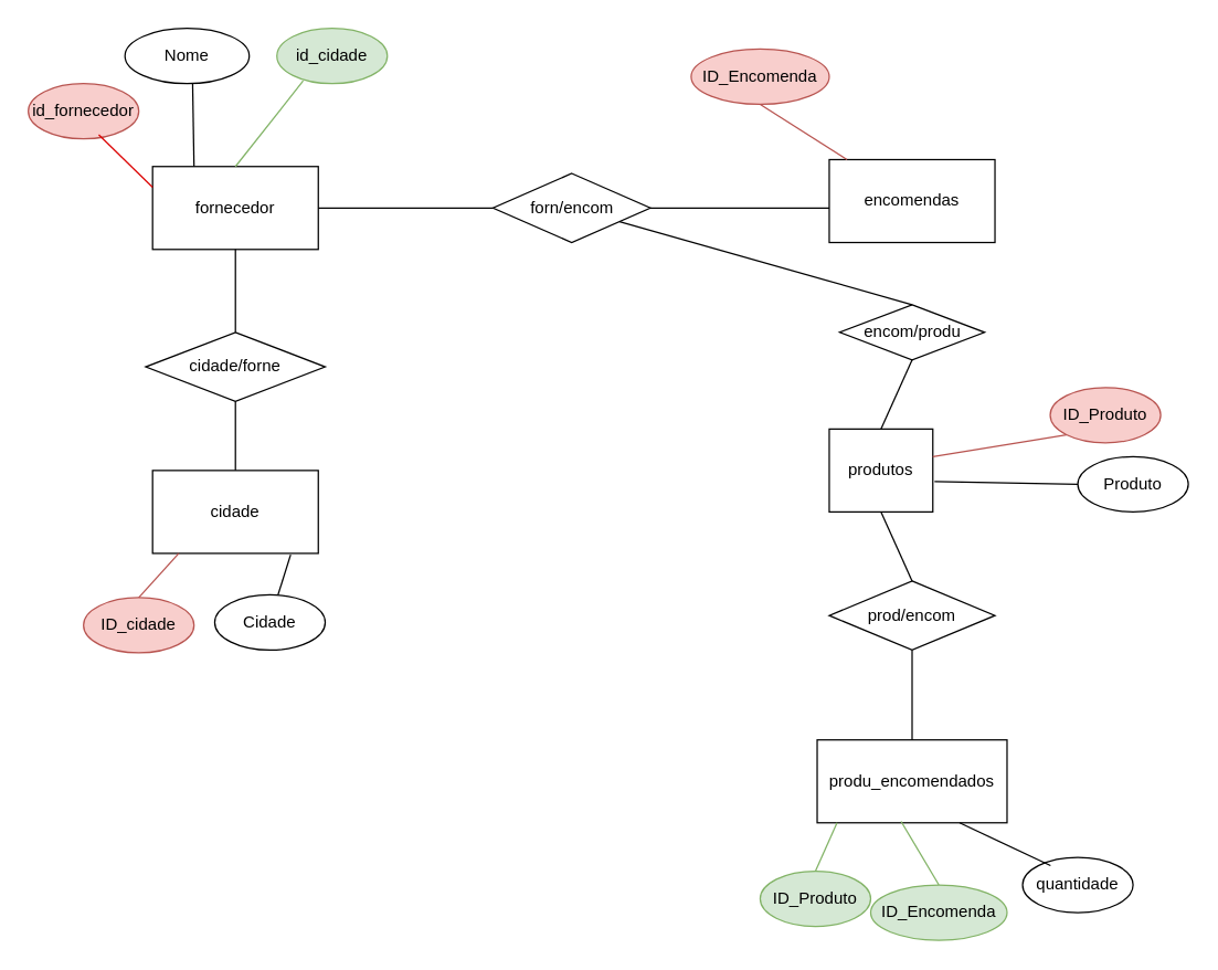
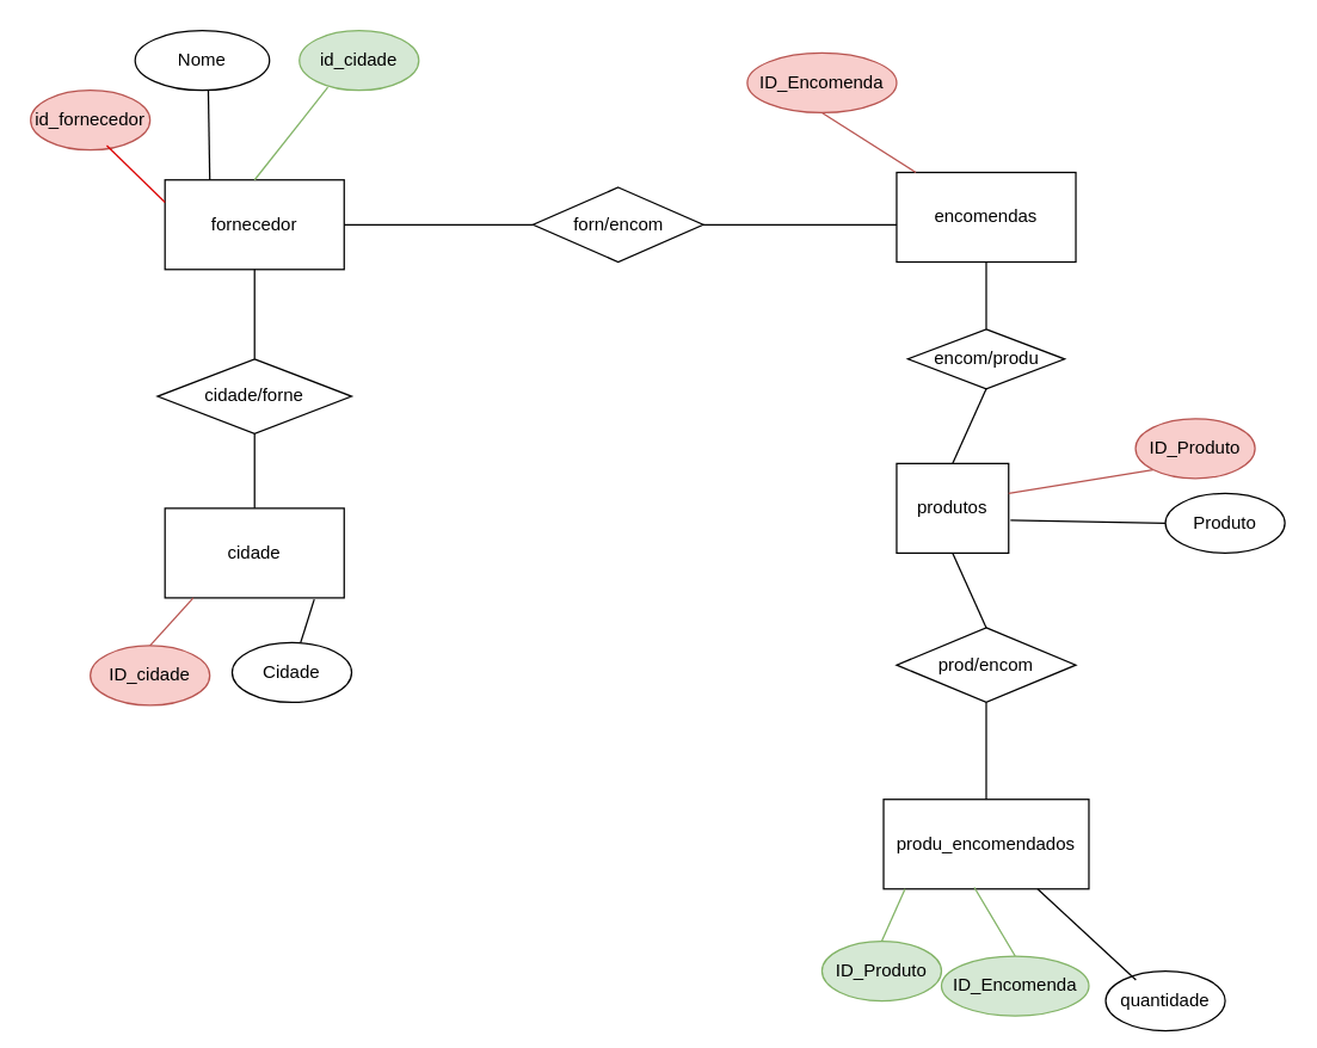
  <mxCell id="0" />
  <mxCell id="1" parent="0" />
  <mxCell id="2" value="fornecedor" style="rounded=0;whiteSpace=wrap;html=1;" vertex="1" parent="1"><mxGeometry x="110" y="120" width="120" height="60" as="geometry" /></mxCell>
  <mxCell id="3" value="produtos" style="rounded=0;whiteSpace=wrap;html=1;" vertex="1" parent="1"><mxGeometry x="600" y="310" width="75" height="60" as="geometry" /></mxCell>
  <mxCell id="4" value="encomendas" style="rounded=0;whiteSpace=wrap;html=1;" vertex="1" parent="1"><mxGeometry x="600" y="115" width="120" height="60" as="geometry" /></mxCell>
  <mxCell id="5" value="id_fornecedor" style="ellipse;whiteSpace=wrap;html=1;fillColor=#f8cecc;strokeColor=#b85450;" vertex="1" parent="1"><mxGeometry x="20" y="60" width="80" height="40" as="geometry" /></mxCell>
  <mxCell id="6" value="Nome" style="ellipse;whiteSpace=wrap;html=1;" vertex="1" parent="1"><mxGeometry x="90" y="20" width="90" height="40" as="geometry" /></mxCell>
  <mxCell id="7" value="id_cidade" style="ellipse;whiteSpace=wrap;html=1;fillColor=#d5e8d4;strokeColor=#82b366;" vertex="1" parent="1"><mxGeometry x="200" y="20" width="80" height="40" as="geometry" /></mxCell>
  <mxCell id="8" value="" style="endArrow=none;html=1;rounded=0;entryX=0.638;entryY=0.925;entryDx=0;entryDy=0;entryPerimeter=0;exitX=0;exitY=0.25;exitDx=0;exitDy=0;strokeColor=light-dark(#dc0404, #ededed);" edge="1" parent="1" source="2" target="5"><mxGeometry width="50" height="50" relative="1" as="geometry"><mxPoint x="50" y="135" as="sourcePoint" /><mxPoint x="100" y="85" as="targetPoint" /></mxGeometry></mxCell>
  <mxCell id="9" value="" style="endArrow=none;html=1;rounded=0;exitX=0.25;exitY=0;exitDx=0;exitDy=0;" edge="1" parent="1" source="2"><mxGeometry width="50" height="50" relative="1" as="geometry"><mxPoint x="130" y="120" as="sourcePoint" /><mxPoint x="139" y="60" as="targetPoint" /></mxGeometry></mxCell>
  <mxCell id="10" value="" style="endArrow=none;html=1;rounded=0;entryX=0.238;entryY=0.95;entryDx=0;entryDy=0;entryPerimeter=0;exitX=0.5;exitY=0;exitDx=0;exitDy=0;fillColor=#d5e8d4;strokeColor=#82b366;" edge="1" parent="1" source="2" target="7"><mxGeometry width="50" height="50" relative="1" as="geometry"><mxPoint x="170" y="130" as="sourcePoint" /><mxPoint x="220" y="80" as="targetPoint" /><Array as="points" /></mxGeometry></mxCell>
  <mxCell id="11" value="ID_Encomenda" style="ellipse;whiteSpace=wrap;html=1;fillColor=#f8cecc;strokeColor=#b85450;" vertex="1" parent="1"><mxGeometry x="500" y="35" width="100" height="40" as="geometry" /></mxCell>
  <mxCell id="12" value="ID_Produto" style="ellipse;whiteSpace=wrap;html=1;fillColor=#f8cecc;strokeColor=#b85450;" vertex="1" parent="1"><mxGeometry x="760" y="280" width="80" height="40" as="geometry" /></mxCell>
  <mxCell id="13" value="Produto" style="ellipse;whiteSpace=wrap;html=1;" vertex="1" parent="1"><mxGeometry x="780" y="330" width="80" height="40" as="geometry" /></mxCell>
  <mxCell id="14" value="" style="endArrow=none;html=1;rounded=0;entryX=1;entryY=0.333;entryDx=0;entryDy=0;entryPerimeter=0;exitX=0;exitY=1;exitDx=0;exitDy=0;strokeColor=#b85450;fillColor=#f8cecc;" edge="1" parent="1" source="12" target="3"><mxGeometry width="50" height="50" relative="1" as="geometry"><mxPoint x="770" y="310" as="sourcePoint" /><mxPoint x="120" y="310" as="targetPoint" /></mxGeometry></mxCell>
  <mxCell id="15" value="" style="endArrow=none;html=1;rounded=0;exitX=0;exitY=0.5;exitDx=0;exitDy=0;entryX=1.017;entryY=0.633;entryDx=0;entryDy=0;entryPerimeter=0;" edge="1" parent="1" source="13" target="3"><mxGeometry width="50" height="50" relative="1" as="geometry"><mxPoint x="140" y="360" as="sourcePoint" /><mxPoint x="649" y="373" as="targetPoint" /></mxGeometry></mxCell>
  <mxCell id="16" value="" style="endArrow=none;html=1;rounded=0;entryX=0.5;entryY=1;entryDx=0;entryDy=0;fillColor=#f8cecc;strokeColor=#b85450;" edge="1" parent="1" source="4" target="11"><mxGeometry width="50" height="50" relative="1" as="geometry"><mxPoint x="390" y="300" as="sourcePoint" /><mxPoint x="440" y="250" as="targetPoint" /></mxGeometry></mxCell>
  <mxCell id="17" value="forn/encom" style="rhombus;whiteSpace=wrap;html=1;" vertex="1" parent="1"><mxGeometry x="356.5" y="125" width="114" height="50" as="geometry" /></mxCell>
  <mxCell id="18" value="" style="endArrow=none;html=1;rounded=0;entryX=1;entryY=0.5;entryDx=0;entryDy=0;exitX=0;exitY=0.5;exitDx=0;exitDy=0;" edge="1" parent="1" source="17" target="2"><mxGeometry width="50" height="50" relative="1" as="geometry"><mxPoint x="260" y="190" as="sourcePoint" /><mxPoint x="310" y="140" as="targetPoint" /></mxGeometry></mxCell>
  <mxCell id="19" value="" style="endArrow=none;html=1;rounded=0;entryX=1;entryY=0.5;entryDx=0;entryDy=0;" edge="1" parent="1" target="17"><mxGeometry width="50" height="50" relative="1" as="geometry"><mxPoint x="600" y="150" as="sourcePoint" /><mxPoint x="530" y="150" as="targetPoint" /></mxGeometry></mxCell>
  <mxCell id="20" value="encom/produ" style="rhombus;whiteSpace=wrap;html=1;" vertex="1" parent="1"><mxGeometry x="607.5" y="220" width="105" height="40" as="geometry" /></mxCell>
- <mxCell id="21" value="" style="endArrow=none;html=1;rounded=0;exitX=0.5;exitY=0;exitDx=0;exitDy=0;" edge="1" parent="1" source="20" target="17"><mxGeometry width="50" height="50" relative="1" as="geometry"><mxPoint x="440" y="300" as="sourcePoint" /><mxPoint x="490" y="250" as="targetPoint" /></mxGeometry></mxCell>
+ <mxCell id="21" value="" style="endArrow=none;html=1;rounded=0;entryX=0.5;entryY=1;entryDx=0;entryDy=0;exitX=0.5;exitY=0;exitDx=0;exitDy=0;" edge="1" parent="1" source="20" target="4"><mxGeometry width="50" height="50" relative="1" as="geometry"><mxPoint x="440" y="300" as="sourcePoint" /><mxPoint x="490" y="250" as="targetPoint" /></mxGeometry></mxCell>
  <mxCell id="22" value="" style="endArrow=none;html=1;rounded=0;entryX=0.5;entryY=1;entryDx=0;entryDy=0;exitX=0.5;exitY=0;exitDx=0;exitDy=0;" edge="1" parent="1" source="3" target="20"><mxGeometry width="50" height="50" relative="1" as="geometry"><mxPoint x="440" y="300" as="sourcePoint" /><mxPoint x="490" y="250" as="targetPoint" /></mxGeometry></mxCell>
  <mxCell id="23" value="cidade" style="rounded=0;whiteSpace=wrap;html=1;" vertex="1" parent="1"><mxGeometry x="110" y="340" width="120" height="60" as="geometry" /></mxCell>
  <mxCell id="24" value="ID_cidade" style="ellipse;whiteSpace=wrap;html=1;fillColor=#f8cecc;strokeColor=#b85450;" vertex="1" parent="1"><mxGeometry x="60" y="432" width="80" height="40" as="geometry" /></mxCell>
  <mxCell id="25" value="" style="endArrow=none;html=1;rounded=0;entryX=0.158;entryY=1;entryDx=0;entryDy=0;entryPerimeter=0;exitX=0.5;exitY=0;exitDx=0;exitDy=0;fillColor=#f8cecc;strokeColor=#b85450;" edge="1" parent="1" source="24" target="23"><mxGeometry width="50" height="50" relative="1" as="geometry"><mxPoint x="-390" y="392" as="sourcePoint" /><mxPoint x="134" y="390" as="targetPoint" /></mxGeometry></mxCell>
  <mxCell id="26" style="edgeStyle=orthogonalEdgeStyle;rounded=0;orthogonalLoop=1;jettySize=auto;html=1;exitX=0.5;exitY=1;exitDx=0;exitDy=0;" edge="1" parent="1"><mxGeometry relative="1" as="geometry"><mxPoint x="190" y="472" as="sourcePoint" /><mxPoint x="190" y="472" as="targetPoint" /></mxGeometry></mxCell>
  <mxCell id="27" value="Cidade" style="ellipse;whiteSpace=wrap;html=1;" vertex="1" parent="1"><mxGeometry x="155" y="430" width="80" height="40" as="geometry" /></mxCell>
  <mxCell id="28" value="" style="endArrow=none;html=1;rounded=0;entryX=0.833;entryY=1.017;entryDx=0;entryDy=0;entryPerimeter=0;" edge="1" parent="1" source="27" target="23"><mxGeometry width="50" height="50" relative="1" as="geometry"><mxPoint x="210" y="440" as="sourcePoint" /><mxPoint x="260" y="390" as="targetPoint" /></mxGeometry></mxCell>
  <mxCell id="29" value="cidade/forne" style="rhombus;whiteSpace=wrap;html=1;" vertex="1" parent="1"><mxGeometry x="105" y="240" width="130" height="50" as="geometry" /></mxCell>
  <mxCell id="30" value="" style="endArrow=none;html=1;rounded=0;entryX=0.5;entryY=1;entryDx=0;entryDy=0;exitX=0.5;exitY=0;exitDx=0;exitDy=0;" edge="1" parent="1" source="29" target="2"><mxGeometry width="50" height="50" relative="1" as="geometry"><mxPoint x="430" y="300" as="sourcePoint" /><mxPoint x="480" y="250" as="targetPoint" /></mxGeometry></mxCell>
  <mxCell id="31" value="" style="endArrow=none;html=1;rounded=0;entryX=0.5;entryY=1;entryDx=0;entryDy=0;" edge="1" parent="1" source="23" target="29"><mxGeometry width="50" height="50" relative="1" as="geometry"><mxPoint x="430" y="300" as="sourcePoint" /><mxPoint x="480" y="250" as="targetPoint" /></mxGeometry></mxCell>
  <mxCell id="32" value="prod/encom" style="rhombus;whiteSpace=wrap;html=1;" vertex="1" parent="1"><mxGeometry x="600" y="420" width="120" height="50" as="geometry" /></mxCell>
  <mxCell id="33" value="produ_encomendados" style="rounded=0;whiteSpace=wrap;html=1;" vertex="1" parent="1"><mxGeometry x="591.25" y="535" width="137.5" height="60" as="geometry" /></mxCell>
  <mxCell id="34" value="" style="endArrow=none;html=1;rounded=0;entryX=0.5;entryY=1;entryDx=0;entryDy=0;exitX=0.5;exitY=0;exitDx=0;exitDy=0;" edge="1" parent="1" source="32" target="3"><mxGeometry width="50" height="50" relative="1" as="geometry"><mxPoint x="400" y="450" as="sourcePoint" /><mxPoint x="450" y="400" as="targetPoint" /></mxGeometry></mxCell>
  <mxCell id="35" value="" style="endArrow=none;html=1;rounded=0;entryX=0.5;entryY=1;entryDx=0;entryDy=0;exitX=0.5;exitY=0;exitDx=0;exitDy=0;" edge="1" parent="1" source="33" target="32"><mxGeometry width="50" height="50" relative="1" as="geometry"><mxPoint x="400" y="450" as="sourcePoint" /><mxPoint x="450" y="400" as="targetPoint" /></mxGeometry></mxCell>
  <mxCell id="36" value="ID_Produto" style="ellipse;whiteSpace=wrap;html=1;fillColor=#d5e8d4;strokeColor=#82b366;" vertex="1" parent="1"><mxGeometry x="550" y="630" width="80" height="40" as="geometry" /></mxCell>
  <mxCell id="37" value="" style="endArrow=none;html=1;rounded=0;entryX=0.25;entryY=1;entryDx=0;entryDy=0;exitX=0.5;exitY=0;exitDx=0;exitDy=0;fillColor=#d5e8d4;strokeColor=#82b366;" edge="1" parent="1" source="36"><mxGeometry width="50" height="50" relative="1" as="geometry"><mxPoint x="650" y="615" as="sourcePoint" /><mxPoint x="605.625" y="595" as="targetPoint" /></mxGeometry></mxCell>
  <mxCell id="38" value="ID_Encomenda" style="ellipse;whiteSpace=wrap;html=1;fillColor=#d5e8d4;strokeColor=#82b366;" vertex="1" parent="1"><mxGeometry x="630" y="640" width="98.75" height="40" as="geometry" /></mxCell>
  <mxCell id="39" value="" style="endArrow=none;html=1;rounded=0;entryX=0.442;entryY=0.983;entryDx=0;entryDy=0;exitX=0.5;exitY=0;exitDx=0;exitDy=0;fillColor=#d5e8d4;strokeColor=#82b366;entryPerimeter=0;" edge="1" parent="1" source="38" target="33"><mxGeometry width="50" height="50" relative="1" as="geometry"><mxPoint x="620" y="715" as="sourcePoint" /><mxPoint x="635.625" y="680" as="targetPoint" /></mxGeometry></mxCell>
- <mxCell id="40" value="quantidade" style="ellipse;whiteSpace=wrap;html=1;" vertex="1" parent="1"><mxGeometry x="740" y="620" width="80" height="40" as="geometry" /></mxCell>
+ <mxCell id="40" value="quantidade" style="ellipse;whiteSpace=wrap;html=1;" vertex="1" parent="1"><mxGeometry x="740" y="650" width="80" height="40" as="geometry" /></mxCell>
  <mxCell id="41" value="" style="endArrow=none;html=1;rounded=0;exitX=0.253;exitY=0.15;exitDx=0;exitDy=0;entryX=0.75;entryY=1;entryDx=0;entryDy=0;exitPerimeter=0;" edge="1" parent="1" source="40" target="33"><mxGeometry width="50" height="50" relative="1" as="geometry"><mxPoint x="748" y="612" as="sourcePoint" /><mxPoint x="690" y="610" as="targetPoint" /></mxGeometry></mxCell>
